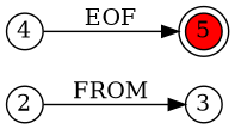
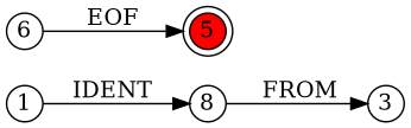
  digraph {
    rankdir=LR
    node [fixedsize=true shape=circle]
-   2 [width=0.3]
+   1 [width=0.3]
+   2 [width=0.3 label=8]
    5 [fillcolor=red shape=doublecircle style=filled width=0.3]
    3 [width=0.3]
-   4 [width=0.3]
+   4 [width=0.3 label=6]
+   1 -> 2 [label=IDENT]
    2 -> 3 [label=FROM]
    4 -> 5 [label=EOF]
  }
